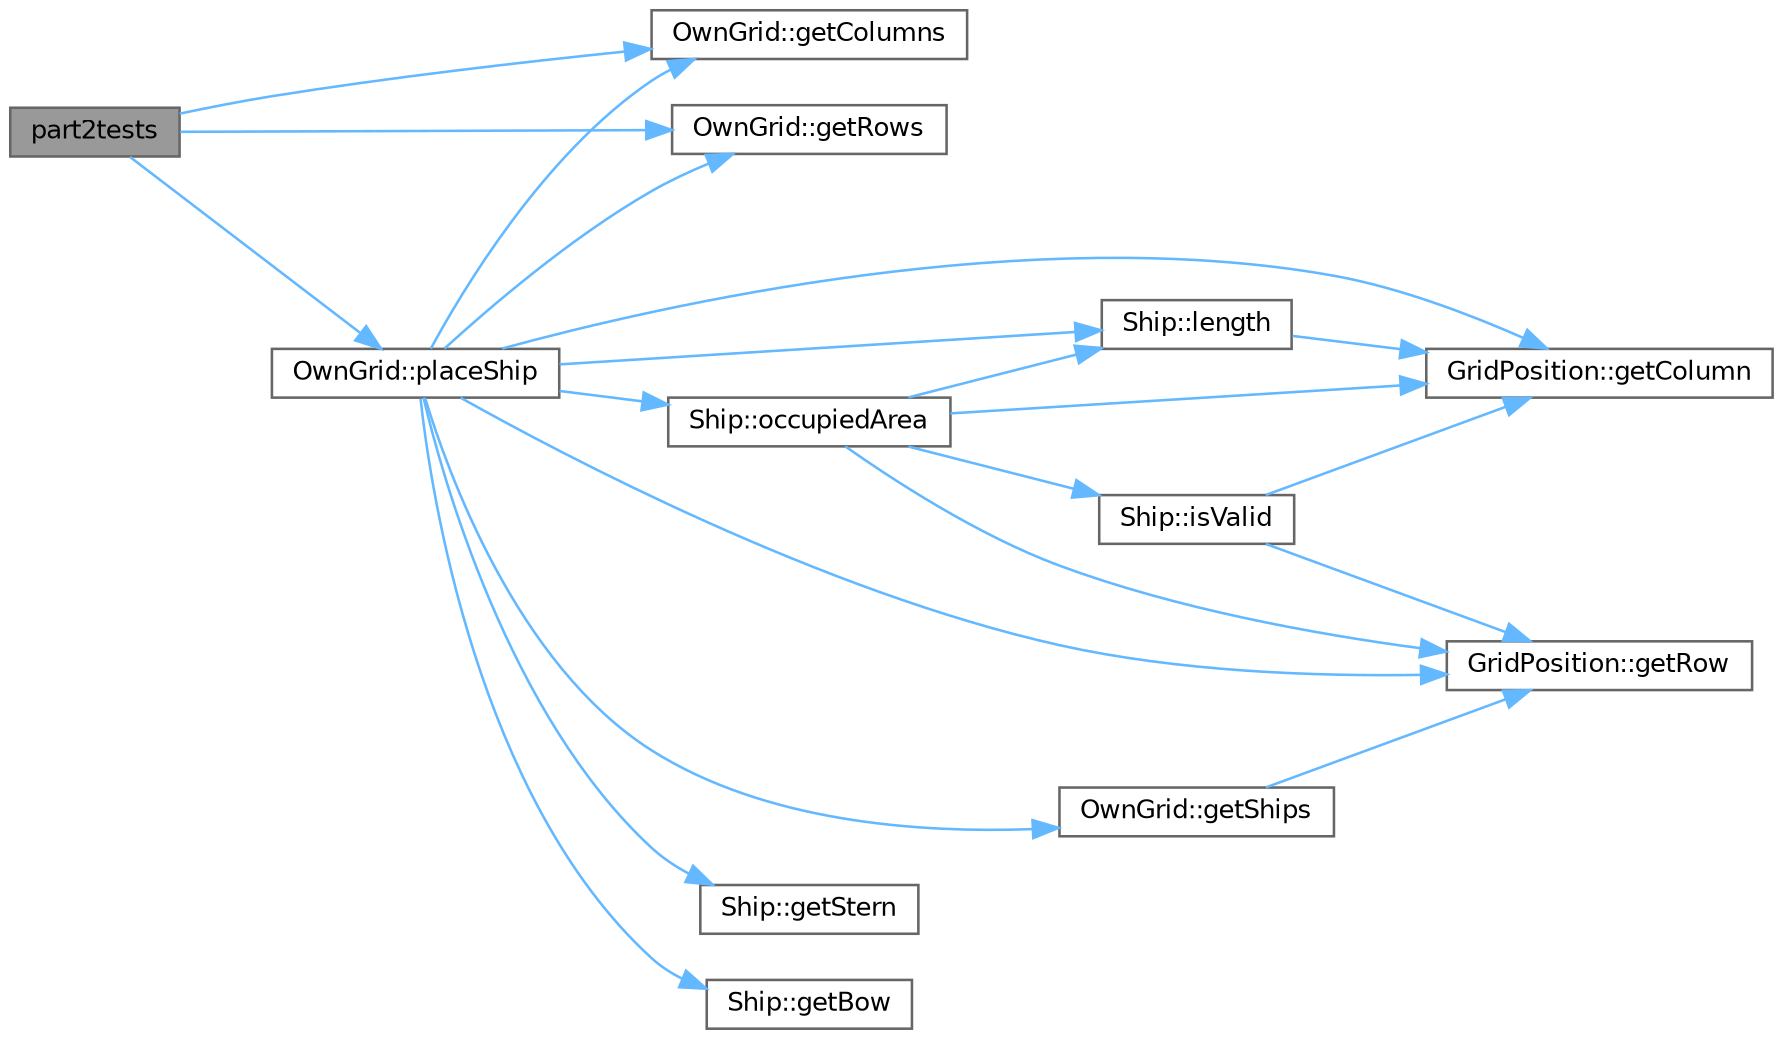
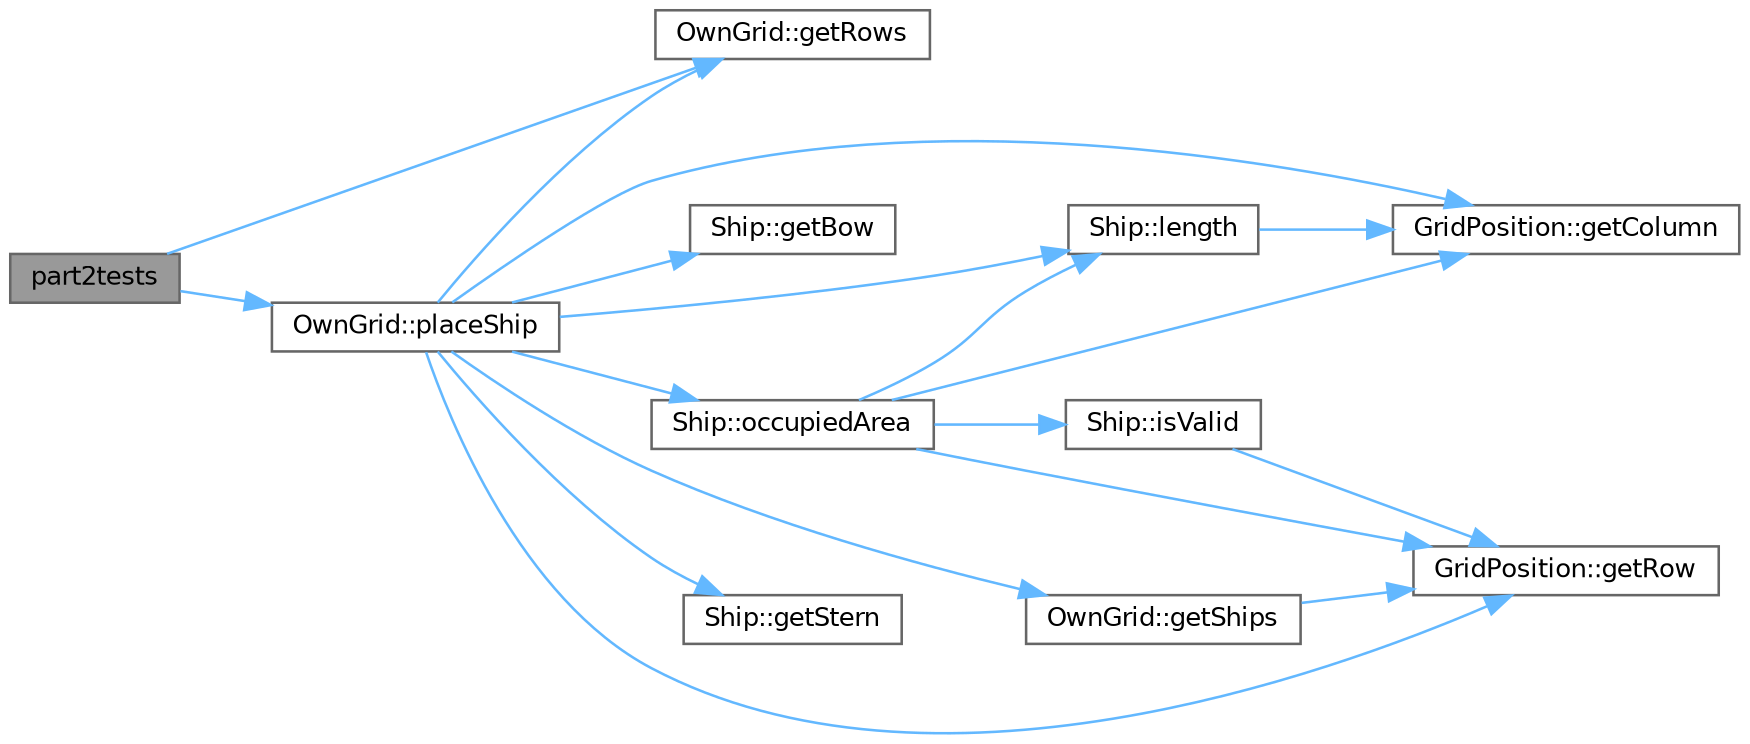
  digraph {
    rankdir=LR
    node [color=grey40 fillcolor=white fontname=Helvetica fontsize=10 shape=box style=filled]
    edge [color=steelblue1 fontname=Helvetica fontsize=10 labelfontname=Helvetica labelfontsize=10 style=solid]
    n1 [color=gray40 fillcolor=grey60 fontcolor=black height=0.2 label=part2tests width=0.4]
-   n2 [height=0.2 label="OwnGrid::getColumns" width=0.4]
    n3 [height=0.2 label="OwnGrid::getRows" width=0.4]
    n4 [height=0.2 label="OwnGrid::placeShip" width=0.4]
    n5 [height=0.2 label="Ship::getBow" width=0.4]
    n6 [height=0.2 label="GridPosition::getColumn" width=0.4]
    n7 [height=0.2 label="GridPosition::getRow" width=0.4]
    n8 [height=0.2 label="OwnGrid::getShips" width=0.4]
    n9 [height=0.2 label="Ship::getStern" width=0.4]
    n10 [height=0.2 label="Ship::length" width=0.4]
    n11 [height=0.2 label="Ship::occupiedArea" width=0.4]
    n12 [height=0.2 label="Ship::isValid" width=0.4]
-   n1 -> n2
    n1 -> n3
    n1 -> n4
-   n4 -> n2
    n4 -> n3
    n4 -> n5
    n4 -> n6
    n4 -> n7
    n4 -> n8
    n4 -> n9
    n4 -> n10
    n4 -> n11
    n8 -> n7
    n10 -> n6
    n11 -> n6
    n11 -> n7
    n11 -> n10
    n11 -> n12
-   n12 -> n6
    n12 -> n7
  }
